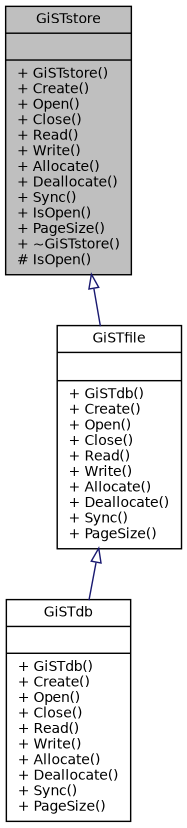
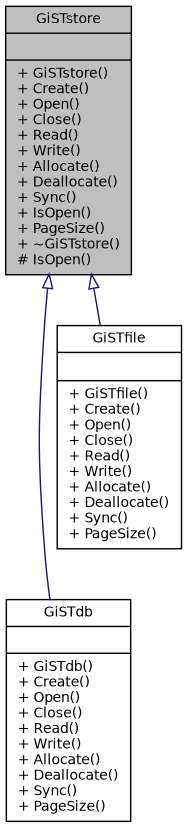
  digraph {
    node [color=black fillcolor=white fontname=Helvetica fontsize=10 shape=record style=filled]
    edge [arrowtail=onormal color=midnightblue dir=back fontname=Helvetica fontsize=10 labelfontname=Helvetica labelfontsize=10 style=solid]
    n1 [fillcolor=grey75 fontcolor=black height=0.2 label="{GiSTstore\n||+ GiSTstore()\l+ Create()\l+ Open()\l+ Close()\l+ Read()\l+ Write()\l+ Allocate()\l+ Deallocate()\l+ Sync()\l+ IsOpen()\l+ PageSize()\l+ ~GiSTstore()\l# IsOpen()\l}" width=0.4]
    n2 [height=0.2 label="{GiSTdb\n||+ GiSTdb()\l+ Create()\l+ Open()\l+ Close()\l+ Read()\l+ Write()\l+ Allocate()\l+ Deallocate()\l+ Sync()\l+ PageSize()\l}" width=0.4]
-   n3 [height=0.2 label="{GiSTfile\n||+ GiSTdb()\l+ Create()\l+ Open()\l+ Close()\l+ Read()\l+ Write()\l+ Allocate()\l+ Deallocate()\l+ Sync()\l+ PageSize()\l}" width=0.4]
-   n3 -> n2
+   n3 [height=0.2 label="{GiSTfile\n||+ GiSTfile()\l+ Create()\l+ Open()\l+ Close()\l+ Read()\l+ Write()\l+ Allocate()\l+ Deallocate()\l+ Sync()\l+ PageSize()\l}" width=0.4]
+   n1 -> n2
    n1 -> n3
  }
